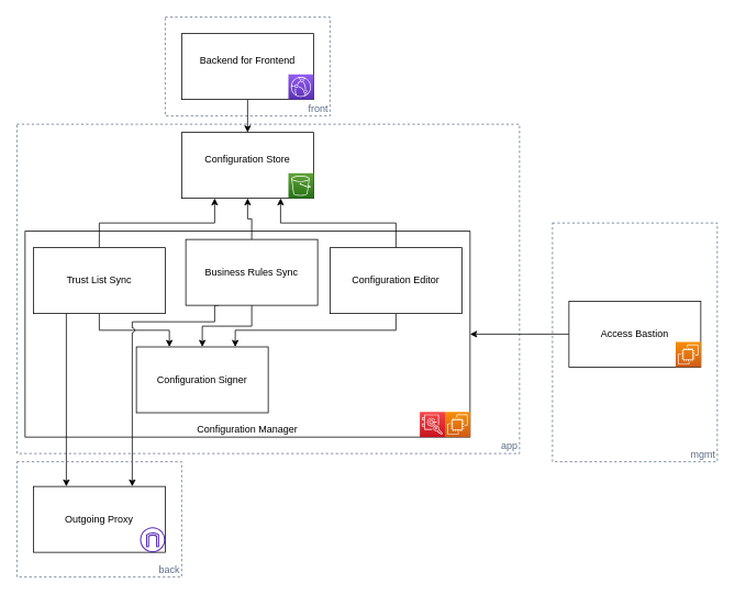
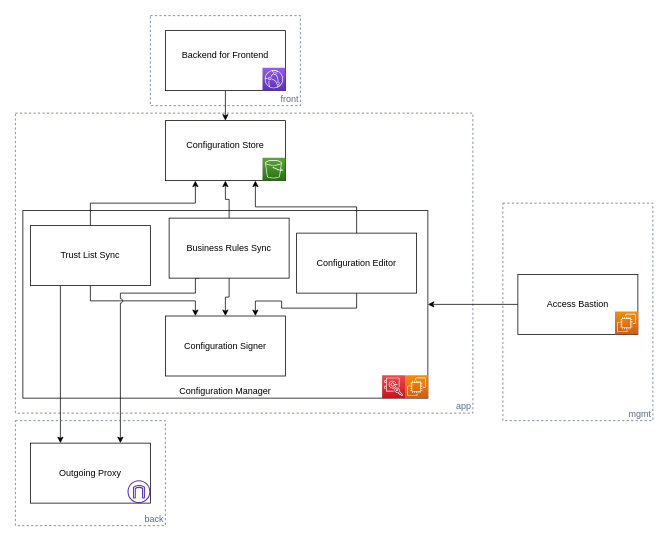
  <mxCell id="0" />
  <mxCell id="1" parent="0" />
  <mxCell id="2" value="mgmt" style="fillColor=none;strokeColor=#5A6C86;dashed=1;verticalAlign=bottom;fontStyle=0;fontColor=#5A6C86;align=right;" vertex="1" parent="1"><mxGeometry x="670" y="270" width="200" height="290" as="geometry" /></mxCell>
  <mxCell id="3" value="front" style="fillColor=none;strokeColor=#5A6C86;dashed=1;verticalAlign=bottom;fontStyle=0;fontColor=#5A6C86;align=right;" vertex="1" parent="1"><mxGeometry x="200" y="20" width="200" height="120" as="geometry" /></mxCell>
  <mxCell id="4" value="app" style="fillColor=none;strokeColor=#5A6C86;dashed=1;verticalAlign=bottom;fontStyle=0;fontColor=#5A6C86;align=right;" vertex="1" parent="1"><mxGeometry x="20" y="150" width="610" height="400" as="geometry" /></mxCell>
  <mxCell id="5" value="Configuration Manager" style="rounded=0;whiteSpace=wrap;html=1;verticalAlign=bottom;" vertex="1" parent="1"><mxGeometry x="30" y="280" width="540" height="250" as="geometry" /></mxCell>
  <mxCell id="6" style="edgeStyle=orthogonalEdgeStyle;rounded=0;orthogonalLoop=1;jettySize=auto;html=1;entryX=0.5;entryY=0;entryDx=0;entryDy=0;" edge="1" parent="1" source="7" target="17"><mxGeometry relative="1" as="geometry" /></mxCell>
  <mxCell id="7" value="Backend for Frontend&lt;br&gt;&amp;nbsp;" style="rounded=0;whiteSpace=wrap;html=1;" vertex="1" parent="1"><mxGeometry x="220" y="40" width="160" height="80" as="geometry" /></mxCell>
  <mxCell id="8" value="" style="points=[[0,0,0],[0.25,0,0],[0.5,0,0],[0.75,0,0],[1,0,0],[0,1,0],[0.25,1,0],[0.5,1,0],[0.75,1,0],[1,1,0],[0,0.25,0],[0,0.5,0],[0,0.75,0],[1,0.25,0],[1,0.5,0],[1,0.75,0]];outlineConnect=0;fontColor=#232F3E;gradientColor=#F78E04;gradientDirection=north;fillColor=#D05C17;strokeColor=#ffffff;dashed=0;verticalLabelPosition=bottom;verticalAlign=top;align=center;html=1;fontSize=12;fontStyle=0;aspect=fixed;shape=mxgraph.aws4.resourceIcon;resIcon=mxgraph.aws4.ec2;" vertex="1" parent="1"><mxGeometry x="539.5" y="499.5" width="30.5" height="30.5" as="geometry" /></mxCell>
  <mxCell id="9" style="edgeStyle=orthogonalEdgeStyle;rounded=0;orthogonalLoop=1;jettySize=auto;html=1;exitX=0.5;exitY=0;exitDx=0;exitDy=0;entryX=0.25;entryY=1;entryDx=0;entryDy=0;" edge="1" parent="1" source="12" target="17"><mxGeometry relative="1" as="geometry" /></mxCell>
  <mxCell id="10" style="edgeStyle=orthogonalEdgeStyle;rounded=0;orthogonalLoop=1;jettySize=auto;html=1;exitX=0.5;exitY=1;exitDx=0;exitDy=0;entryX=0.25;entryY=0;entryDx=0;entryDy=0;" edge="1" parent="1" source="12" target="24"><mxGeometry relative="1" as="geometry" /></mxCell>
  <mxCell id="11" style="edgeStyle=orthogonalEdgeStyle;rounded=0;orthogonalLoop=1;jettySize=auto;html=1;exitX=0.25;exitY=1;exitDx=0;exitDy=0;entryX=0.25;entryY=0;entryDx=0;entryDy=0;" edge="1" parent="1" source="12" target="28"><mxGeometry relative="1" as="geometry" /></mxCell>
  <mxCell id="12" value="Trust List Sync" style="rounded=0;whiteSpace=wrap;html=1;" vertex="1" parent="1"><mxGeometry x="40" y="300" width="160" height="80" as="geometry" /></mxCell>
  <mxCell id="13" style="edgeStyle=orthogonalEdgeStyle;rounded=0;orthogonalLoop=1;jettySize=auto;html=1;exitX=0.5;exitY=0;exitDx=0;exitDy=0;entryX=0.5;entryY=1;entryDx=0;entryDy=0;" edge="1" parent="1" source="16" target="17"><mxGeometry relative="1" as="geometry" /></mxCell>
  <mxCell id="14" style="edgeStyle=orthogonalEdgeStyle;rounded=0;orthogonalLoop=1;jettySize=auto;html=1;exitX=0.5;exitY=1;exitDx=0;exitDy=0;entryX=0.5;entryY=0;entryDx=0;entryDy=0;" edge="1" parent="1" source="16" target="24"><mxGeometry relative="1" as="geometry" /></mxCell>
  <mxCell id="15" style="edgeStyle=orthogonalEdgeStyle;rounded=0;orthogonalLoop=1;jettySize=auto;html=1;exitX=0.25;exitY=1;exitDx=0;exitDy=0;jumpStyle=arc;entryX=0.75;entryY=0;entryDx=0;entryDy=0;" edge="1" parent="1" source="16" target="28"><mxGeometry relative="1" as="geometry"><Array as="points"><mxPoint x="260" y="390" /><mxPoint x="160" y="390" /></Array></mxGeometry></mxCell>
  <mxCell id="16" value="Business Rules Sync" style="rounded=0;whiteSpace=wrap;html=1;" vertex="1" parent="1"><mxGeometry x="225" y="290" width="160" height="80" as="geometry" /></mxCell>
  <mxCell id="17" value="Configuration Store&lt;br&gt;&amp;nbsp;" style="rounded=0;whiteSpace=wrap;html=1;" vertex="1" parent="1"><mxGeometry x="220" y="160" width="160" height="80" as="geometry" /></mxCell>
  <mxCell id="18" value="" style="points=[[0,0,0],[0.25,0,0],[0.5,0,0],[0.75,0,0],[1,0,0],[0,1,0],[0.25,1,0],[0.5,1,0],[0.75,1,0],[1,1,0],[0,0.25,0],[0,0.5,0],[0,0.75,0],[1,0.25,0],[1,0.5,0],[1,0.75,0]];outlineConnect=0;fontColor=#232F3E;gradientColor=#60A337;gradientDirection=north;fillColor=#277116;strokeColor=#ffffff;dashed=0;verticalLabelPosition=bottom;verticalAlign=top;align=center;html=1;fontSize=12;fontStyle=0;aspect=fixed;shape=mxgraph.aws4.resourceIcon;resIcon=mxgraph.aws4.s3;" vertex="1" parent="1"><mxGeometry x="349.5" y="209.5" width="30.5" height="30.5" as="geometry" /></mxCell>
  <mxCell id="19" value="" style="points=[[0,0,0],[0.25,0,0],[0.5,0,0],[0.75,0,0],[1,0,0],[0,1,0],[0.25,1,0],[0.5,1,0],[0.75,1,0],[1,1,0],[0,0.25,0],[0,0.5,0],[0,0.75,0],[1,0.25,0],[1,0.5,0],[1,0.75,0]];outlineConnect=0;fontColor=#232F3E;gradientColor=#945DF2;gradientDirection=north;fillColor=#5A30B5;strokeColor=#ffffff;dashed=0;verticalLabelPosition=bottom;verticalAlign=top;align=center;html=1;fontSize=12;fontStyle=0;aspect=fixed;shape=mxgraph.aws4.resourceIcon;resIcon=mxgraph.aws4.cloudfront;" vertex="1" parent="1"><mxGeometry x="349.5" y="89.5" width="30.5" height="30.5" as="geometry" /></mxCell>
  <mxCell id="20" style="edgeStyle=orthogonalEdgeStyle;rounded=0;orthogonalLoop=1;jettySize=auto;html=1;entryX=0.75;entryY=1;entryDx=0;entryDy=0;exitX=0.5;exitY=0;exitDx=0;exitDy=0;" edge="1" parent="1" source="22" target="17"><mxGeometry relative="1" as="geometry" /></mxCell>
  <mxCell id="21" style="edgeStyle=orthogonalEdgeStyle;rounded=0;orthogonalLoop=1;jettySize=auto;html=1;exitX=0.5;exitY=1;exitDx=0;exitDy=0;entryX=0.75;entryY=0;entryDx=0;entryDy=0;" edge="1" parent="1" source="22" target="24"><mxGeometry relative="1" as="geometry" /></mxCell>
- <mxCell id="22" value="Configuration Editor" style="rounded=0;whiteSpace=wrap;html=1;" vertex="1" parent="1"><mxGeometry x="400" y="300" width="160" height="80" as="geometry" /></mxCell>
+ <mxCell id="22" value="Configuration Editor" style="rounded=0;whiteSpace=wrap;html=1;" vertex="1" parent="1"><mxGeometry x="395" y="310" width="160" height="80" as="geometry" /></mxCell>
  <mxCell id="23" value="" style="points=[[0,0,0],[0.25,0,0],[0.5,0,0],[0.75,0,0],[1,0,0],[0,1,0],[0.25,1,0],[0.5,1,0],[0.75,1,0],[1,1,0],[0,0.25,0],[0,0.5,0],[0,0.75,0],[1,0.25,0],[1,0.5,0],[1,0.75,0]];outlineConnect=0;fontColor=#232F3E;gradientColor=#F54749;gradientDirection=north;fillColor=#C7131F;strokeColor=#ffffff;dashed=0;verticalLabelPosition=bottom;verticalAlign=top;align=center;html=1;fontSize=12;fontStyle=0;aspect=fixed;shape=mxgraph.aws4.resourceIcon;resIcon=mxgraph.aws4.cloudhsm;" vertex="1" parent="1"><mxGeometry x="509" y="499.5" width="30.5" height="30.5" as="geometry" /></mxCell>
- <mxCell id="24" value="Configuration Signer" style="rounded=0;whiteSpace=wrap;html=1;" vertex="1" parent="1"><mxGeometry x="165" y="420.5" width="160" height="80" as="geometry" /></mxCell>
+ <mxCell id="24" value="Configuration Signer" style="rounded=0;whiteSpace=wrap;html=1;" vertex="1" parent="1"><mxGeometry x="220" y="420.5" width="160" height="80" as="geometry" /></mxCell>
  <mxCell id="25" style="edgeStyle=orthogonalEdgeStyle;rounded=0;jumpStyle=arc;orthogonalLoop=1;jettySize=auto;html=1;exitX=0;exitY=0.5;exitDx=0;exitDy=0;entryX=1;entryY=0.5;entryDx=0;entryDy=0;" edge="1" parent="1" source="26" target="5"><mxGeometry relative="1" as="geometry" /></mxCell>
  <mxCell id="26" value="Access Bastion" style="rounded=0;whiteSpace=wrap;html=1;" vertex="1" parent="1"><mxGeometry x="690" y="365" width="160" height="80" as="geometry" /></mxCell>
  <mxCell id="27" value="" style="points=[[0,0,0],[0.25,0,0],[0.5,0,0],[0.75,0,0],[1,0,0],[0,1,0],[0.25,1,0],[0.5,1,0],[0.75,1,0],[1,1,0],[0,0.25,0],[0,0.5,0],[0,0.75,0],[1,0.25,0],[1,0.5,0],[1,0.75,0]];outlineConnect=0;fontColor=#232F3E;gradientColor=#F78E04;gradientDirection=north;fillColor=#D05C17;strokeColor=#ffffff;dashed=0;verticalLabelPosition=bottom;verticalAlign=top;align=center;html=1;fontSize=12;fontStyle=0;aspect=fixed;shape=mxgraph.aws4.resourceIcon;resIcon=mxgraph.aws4.ec2;" vertex="1" parent="1"><mxGeometry x="819.5" y="414.5" width="30.5" height="30.5" as="geometry" /></mxCell>
  <mxCell id="28" value="Outgoing Proxy" style="rounded=0;whiteSpace=wrap;html=1;" vertex="1" parent="1"><mxGeometry x="40" y="590" width="160" height="80" as="geometry" /></mxCell>
  <mxCell id="29" value="back" style="fillColor=none;strokeColor=#5A6C86;dashed=1;verticalAlign=bottom;fontStyle=0;fontColor=#5A6C86;align=right;" vertex="1" parent="1"><mxGeometry x="20" y="560" width="200" height="140" as="geometry" /></mxCell>
  <mxCell id="30" value="" style="outlineConnect=0;fontColor=#232F3E;gradientColor=none;fillColor=#5A30B5;strokeColor=none;dashed=0;verticalLabelPosition=bottom;verticalAlign=top;align=center;html=1;fontSize=12;fontStyle=0;aspect=fixed;pointerEvents=1;shape=mxgraph.aws4.internet_gateway;" vertex="1" parent="1"><mxGeometry x="169.5" y="639.5" width="30.5" height="30.5" as="geometry" /></mxCell>
